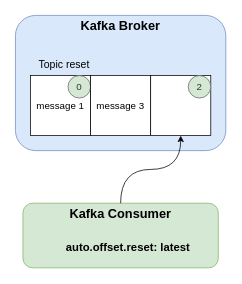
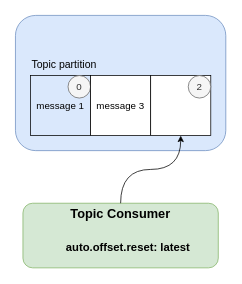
  <mxCell id="0" />
  <mxCell id="1" parent="0" />
  <mxCell id="2" value="" style="rounded=1;whiteSpace=wrap;html=1;fillColor=#dae8fc;strokeColor=#6c8ebf;" parent="1" vertex="1"><mxGeometry x="20" y="20" width="280" height="180" as="geometry" /></mxCell>
- <mxCell id="3" value="&lt;b&gt;&lt;font style=&quot;font-size: 17px;&quot;&gt;Kafka Broker&lt;/font&gt;&lt;/b&gt;" style="text;html=1;strokeColor=none;fillColor=none;align=center;verticalAlign=middle;whiteSpace=wrap;rounded=0;" parent="1" vertex="1"><mxGeometry x="105" y="20" width="110" height="30" as="geometry" /></mxCell>
- <mxCell id="4" value="&lt;font style=&quot;font-size: 13px;&quot;&gt;message 1&lt;/font&gt;" style="rounded=0;whiteSpace=wrap;html=1;" parent="1" vertex="1"><mxGeometry x="40" y="100" width="80" height="80" as="geometry" /></mxCell>
- <mxCell id="5" value="&lt;font style=&quot;font-size: 13px;&quot;&gt;0&lt;/font&gt;" style="ellipse;whiteSpace=wrap;html=1;aspect=fixed;fillColor=#d5e8d4;fontColor=#333333;strokeColor=#666666;" parent="1" vertex="1"><mxGeometry x="90" y="100" width="30" height="30" as="geometry" /></mxCell>
+ <mxCell id="4" value="&lt;font style=&quot;font-size: 13px;&quot;&gt;message 1&lt;/font&gt;" style="rounded=0;whiteSpace=wrap;html=1;fillColor=#dae8fc;" parent="1" vertex="1"><mxGeometry x="40" y="100" width="80" height="80" as="geometry" /></mxCell>
+ <mxCell id="5" value="&lt;font style=&quot;font-size: 13px;&quot;&gt;0&lt;/font&gt;" style="ellipse;whiteSpace=wrap;html=1;aspect=fixed;fillColor=#f5f5f5;fontColor=#333333;strokeColor=#666666;" parent="1" vertex="1"><mxGeometry x="90" y="100" width="30" height="30" as="geometry" /></mxCell>
  <mxCell id="6" value="&lt;font style=&quot;font-size: 13px;&quot;&gt;message 3&lt;/font&gt;" style="rounded=0;whiteSpace=wrap;html=1;" parent="1" vertex="1"><mxGeometry x="120" y="100" width="80" height="80" as="geometry" /></mxCell>
  <mxCell id="7" value="" style="rounded=0;whiteSpace=wrap;html=1;" parent="1" vertex="1"><mxGeometry x="200" y="100" width="80" height="80" as="geometry" /></mxCell>
- <mxCell id="8" value="&lt;font style=&quot;font-size: 13px;&quot;&gt;2&lt;/font&gt;" style="ellipse;whiteSpace=wrap;html=1;aspect=fixed;fillColor=#d5e8d4;fontColor=#333333;strokeColor=#666666;" parent="1" vertex="1"><mxGeometry x="250" y="100" width="30" height="30" as="geometry" /></mxCell>
- <mxCell id="9" value="&lt;font style=&quot;font-size: 14px;&quot;&gt;Topic reset&lt;/font&gt;" style="text;html=1;strokeColor=none;fillColor=none;align=center;verticalAlign=middle;whiteSpace=wrap;rounded=0;" parent="1" vertex="1"><mxGeometry x="40" y="70" width="90" height="30" as="geometry" /></mxCell>
+ <mxCell id="8" value="&lt;font style=&quot;font-size: 13px;&quot;&gt;2&lt;/font&gt;" style="ellipse;whiteSpace=wrap;html=1;aspect=fixed;fillColor=#f5f5f5;fontColor=#333333;strokeColor=#666666;" parent="1" vertex="1"><mxGeometry x="250" y="100" width="30" height="30" as="geometry" /></mxCell>
+ <mxCell id="9" value="&lt;font style=&quot;font-size: 14px;&quot;&gt;Topic partition&lt;/font&gt;" style="text;html=1;strokeColor=none;fillColor=none;align=center;verticalAlign=middle;whiteSpace=wrap;rounded=0;" parent="1" vertex="1"><mxGeometry x="40" y="70" width="90" height="30" as="geometry" /></mxCell>
  <mxCell id="10" value="" style="rounded=1;whiteSpace=wrap;html=1;fillColor=#d5e8d4;strokeColor=#82b366;" parent="1" vertex="1"><mxGeometry x="30" y="270" width="260" height="86" as="geometry" /></mxCell>
  <mxCell id="11" style="edgeStyle=orthogonalEdgeStyle;rounded=0;orthogonalLoop=1;jettySize=auto;html=1;exitX=0.5;exitY=0;exitDx=0;exitDy=0;entryX=0.5;entryY=1;entryDx=0;entryDy=0;curved=1;" parent="1" source="12" target="7" edge="1"><mxGeometry relative="1" as="geometry" /></mxCell>
- <mxCell id="12" value="&lt;b&gt;&lt;font style=&quot;font-size: 17px;&quot;&gt;Kafka Consumer&lt;/font&gt;&lt;/b&gt;" style="text;html=1;strokeColor=none;fillColor=none;align=center;verticalAlign=middle;whiteSpace=wrap;rounded=0;" parent="1" vertex="1"><mxGeometry x="85" y="270" width="150" height="30" as="geometry" /></mxCell>
+ <mxCell id="12" value="&lt;b&gt;&lt;font style=&quot;font-size: 17px;&quot;&gt;Topic Consumer&lt;/font&gt;&lt;/b&gt;" style="text;html=1;strokeColor=none;fillColor=none;align=center;verticalAlign=middle;whiteSpace=wrap;rounded=0;" parent="1" vertex="1"><mxGeometry x="85" y="270" width="150" height="30" as="geometry" /></mxCell>
  <mxCell id="13" value="&lt;b&gt;&lt;font style=&quot;font-size: 15px;&quot;&gt;auto.offset.reset: latest&lt;/font&gt;&lt;/b&gt;" style="text;html=1;strokeColor=none;fillColor=none;align=center;verticalAlign=middle;whiteSpace=wrap;rounded=0;" parent="1" vertex="1"><mxGeometry x="70" y="313" width="200" height="30" as="geometry" /></mxCell>
